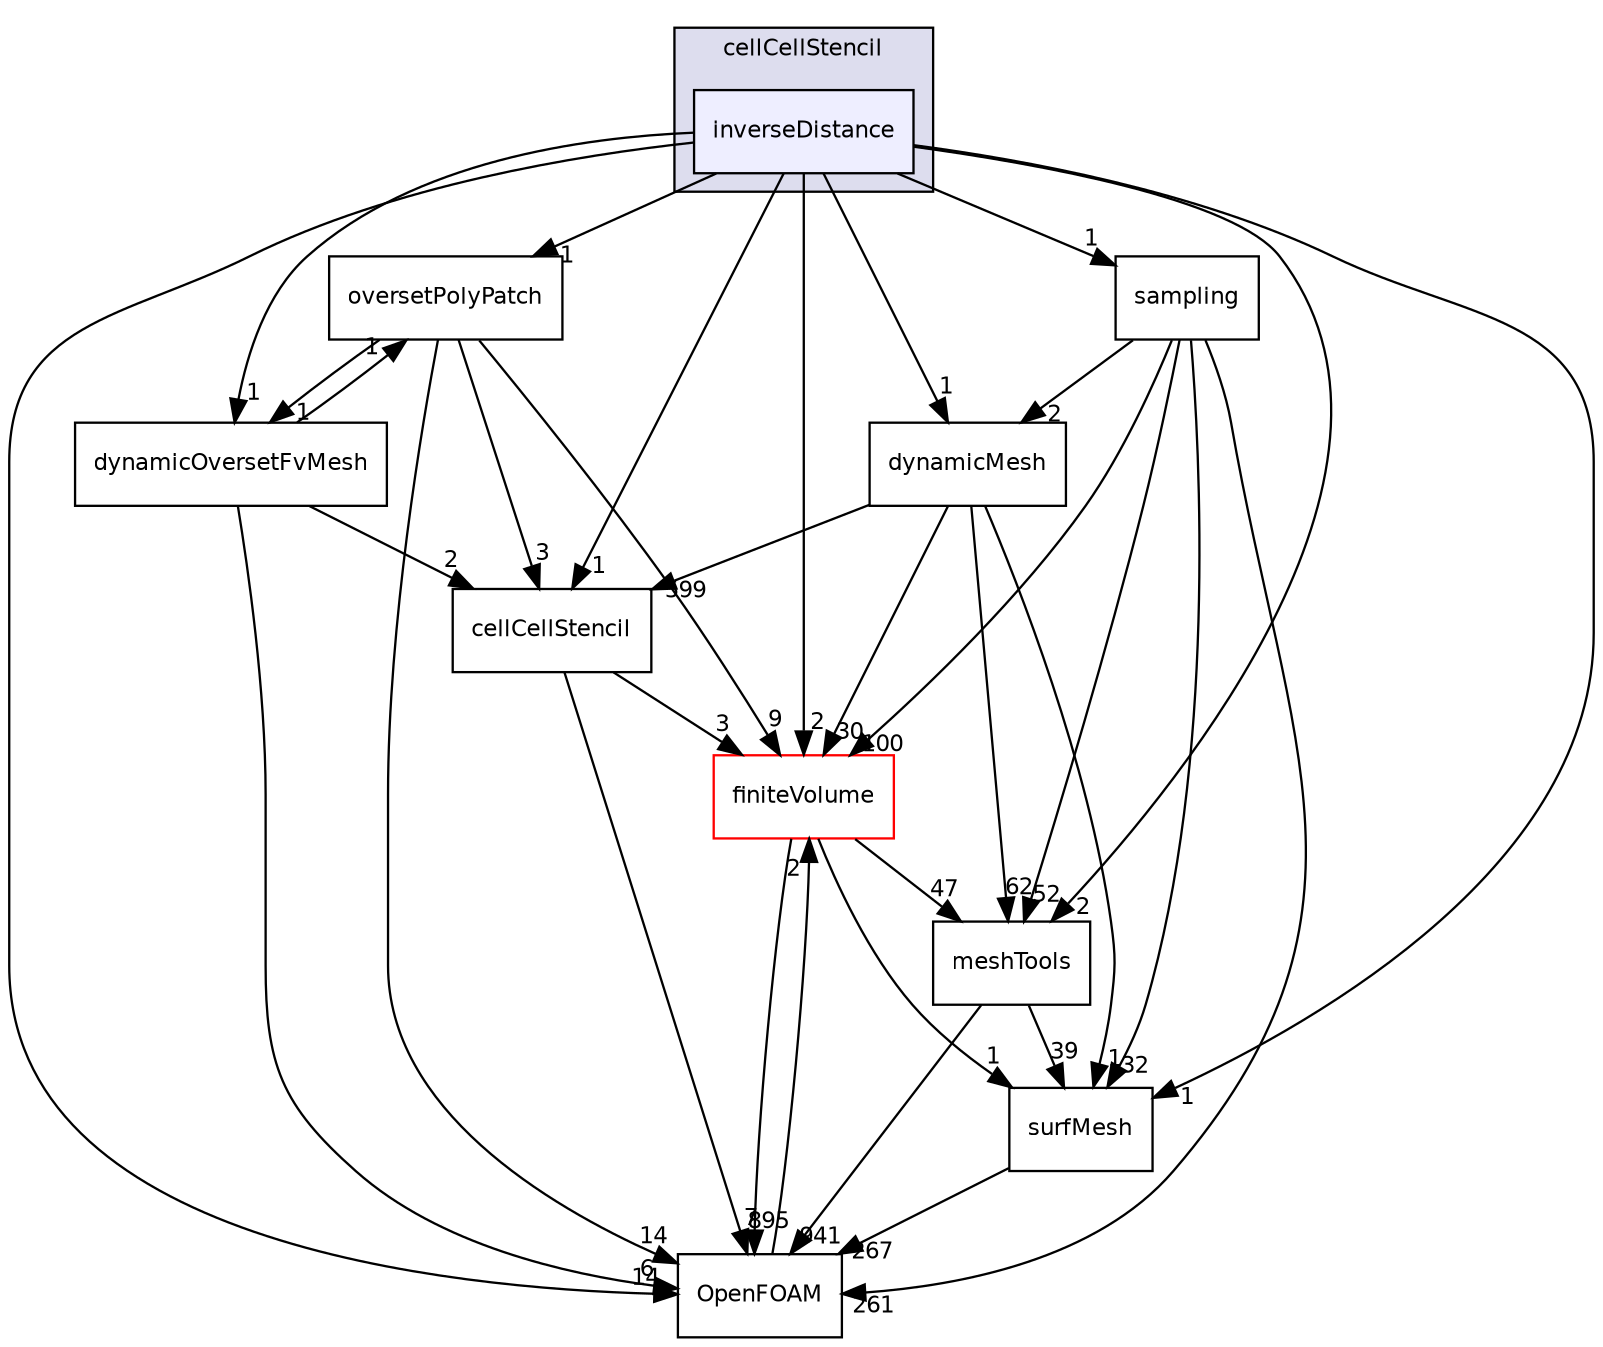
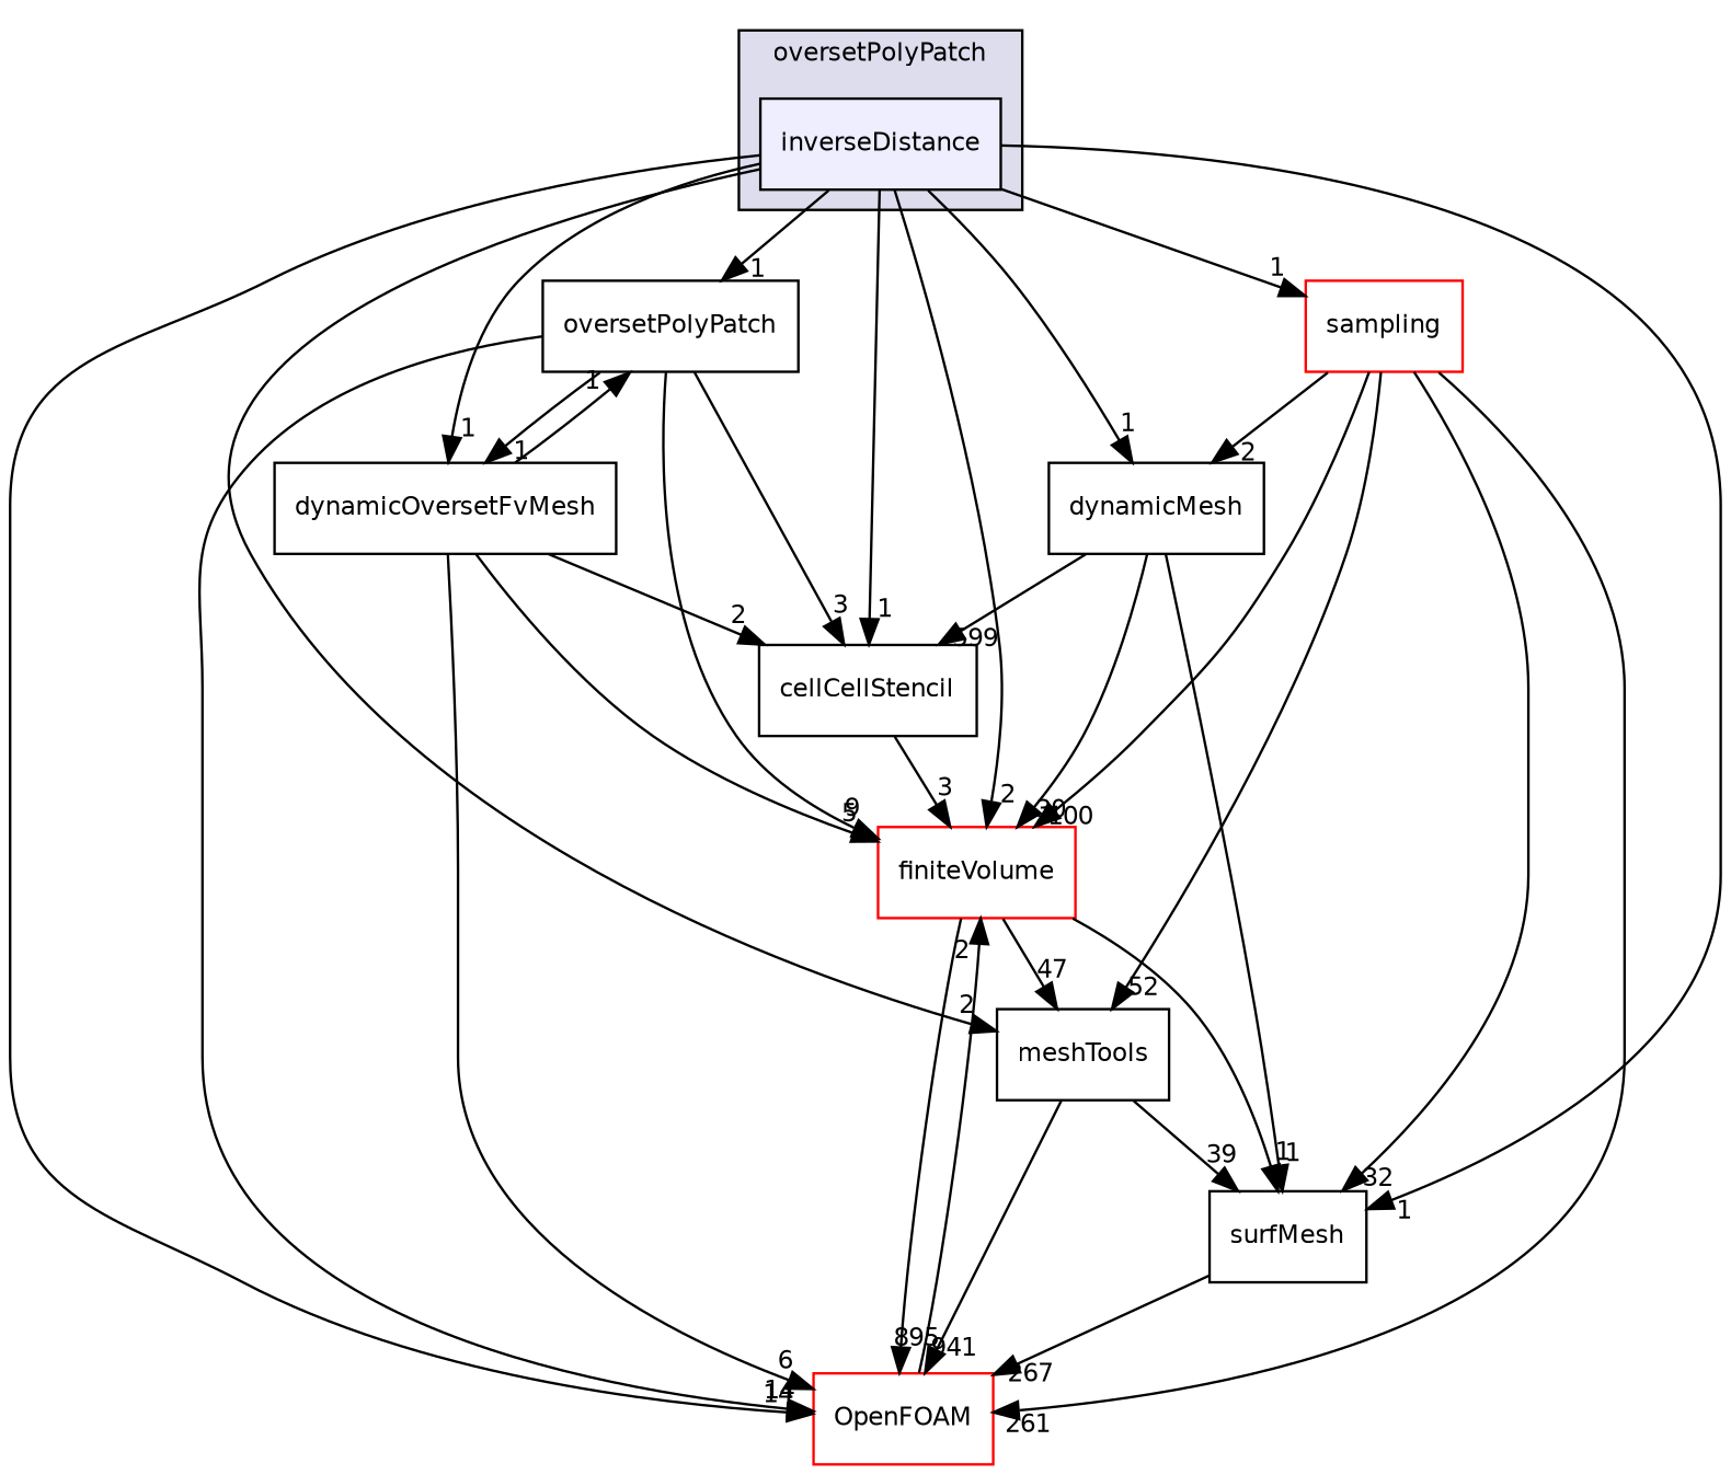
  digraph {
    compound=true
    node [fontname=Helvetica fontsize=10 shape=box]
    edge [headlabel=1 labeldistance=1.5 labelfontname=Helvetica labelfontsize=10]
    n1 [fillcolor="#eeeeff" label=inverseDistance pencolor=black style=filled]
    n2 [color=red label=finiteVolume]
-   n3 [color=black label=sampling]
+   n3 [color=red label=sampling]
    n4 [color=black label=surfMesh]
    n5 [label=oversetPolyPatch]
    n6 [color=black label=meshTools]
    n7 [color=black label=dynamicMesh]
    n8 [label=cellCellStencil]
    n9 [label=dynamicOversetFvMesh]
-   n10 [color=black label=OpenFOAM]
+   n10 [color=red label=OpenFOAM]
    subgraph cluster_1 {
      bgcolor="#ddddee"
      fontname=Helvetica
      fontsize=10
-     label=cellCellStencil
+     label=oversetPolyPatch
      pencolor=black
      n1
    }
    n1 -> n2 [headlabel=2]
    n1 -> n3
    n1 -> n4
    n1 -> n5
    n1 -> n6 [headlabel=2]
    n1 -> n7
    n1 -> n8
    n1 -> n9
    n1 -> n10 [headlabel=14]
    n2 -> n4
    n2 -> n6 [headlabel=47]
    n2 -> n10 [headlabel=895]
    n3 -> n2 [headlabel=100]
    n3 -> n4 [headlabel=32]
    n3 -> n6 [headlabel=52]
    n3 -> n7 [headlabel=2]
    n3 -> n10 [headlabel=261]
    n4 -> n10 [headlabel=267]
    n5 -> n2 [headlabel=9]
    n5 -> n8 [headlabel=3]
    n5 -> n9
    n5 -> n10 [headlabel=14]
    n6 -> n4 [headlabel=39]
    n6 -> n10 [headlabel=941]
    n7 -> n2 [headlabel=30]
    n7 -> n4
-   n7 -> n6 [headlabel=62]
    n7 -> n8 [headlabel=599]
    n8 -> n2 [headlabel=3]
-   n8 -> n10 [headlabel=7]
+   n9 -> n2 [headlabel=5]
    n9 -> n5
    n9 -> n8 [headlabel=2]
    n9 -> n10 [headlabel=6]
    n10 -> n2 [headlabel=2]
  }
